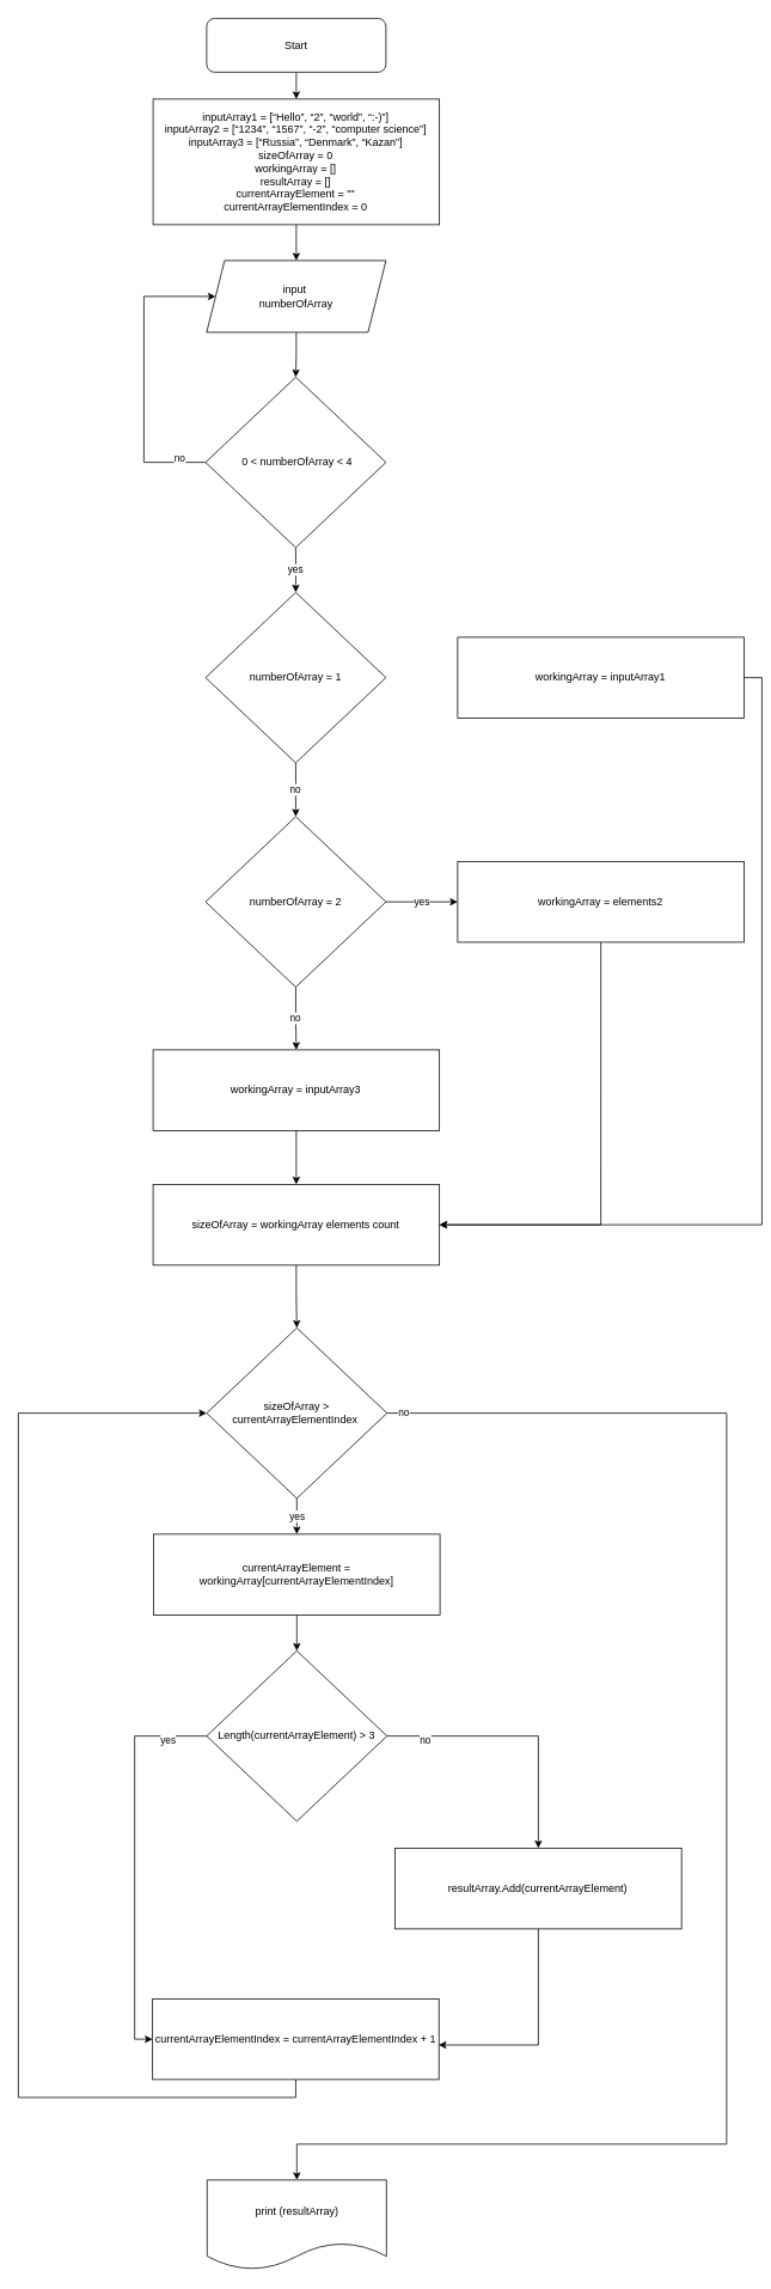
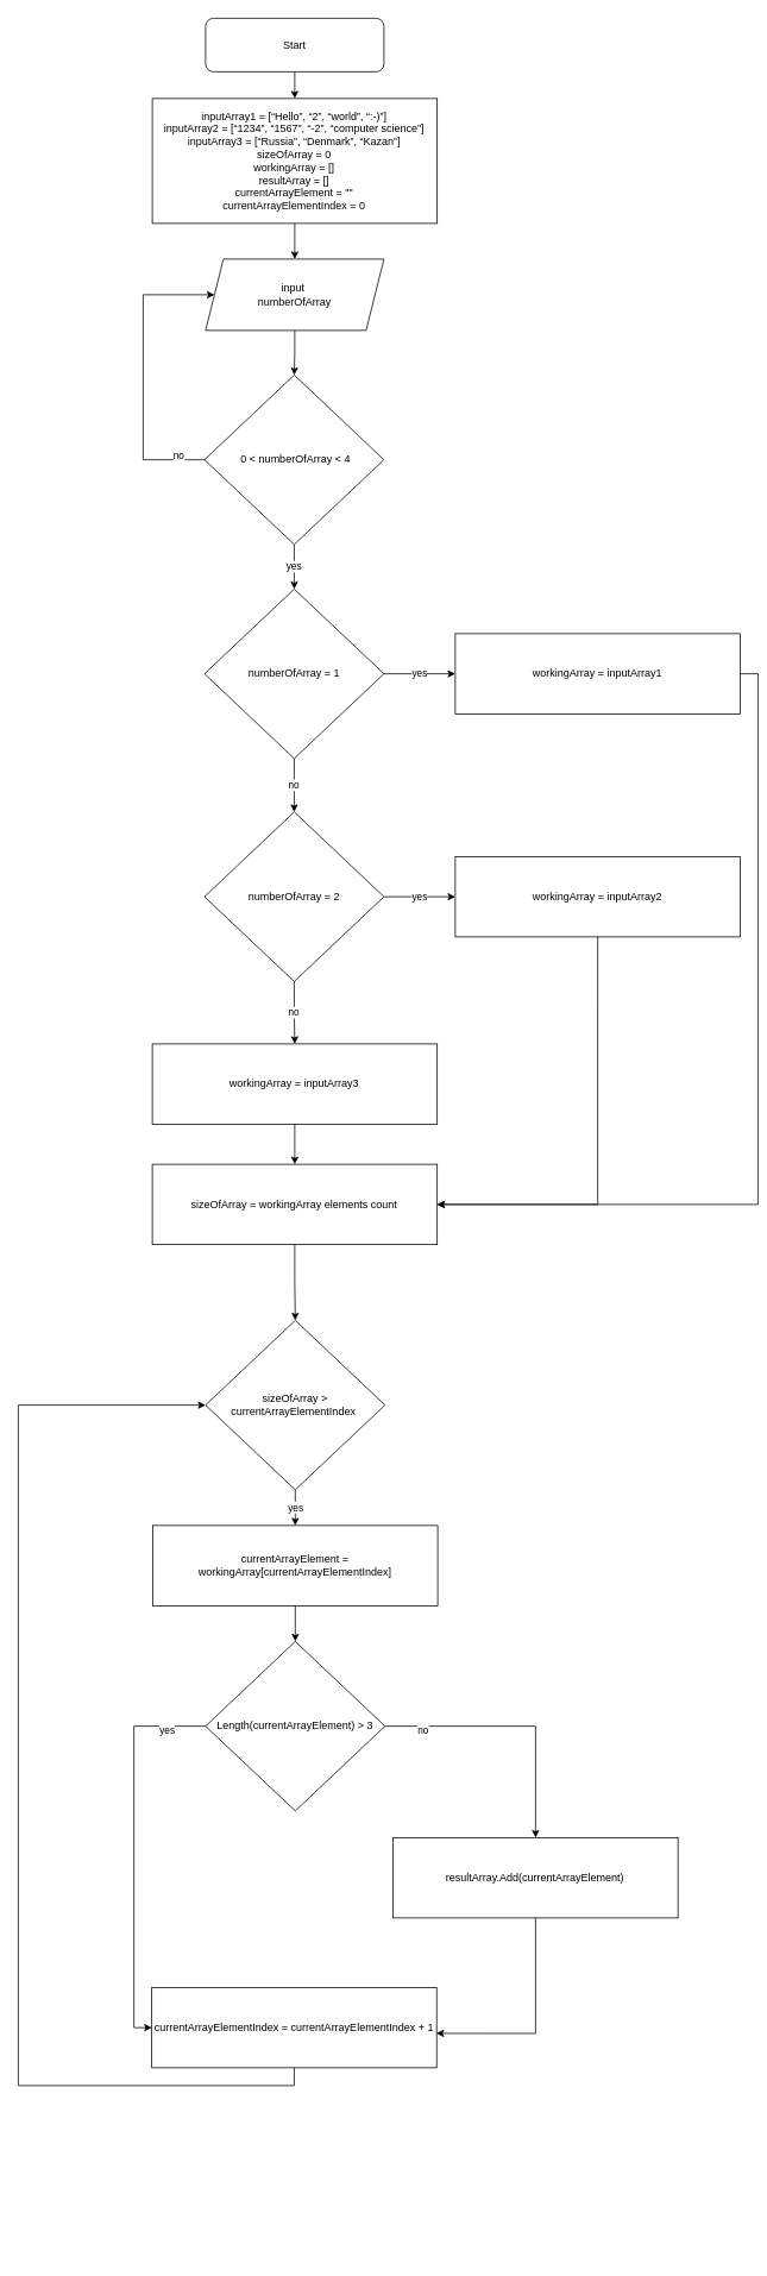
  <mxCell id="0" />
  <mxCell id="1" parent="0" />
  <mxCell id="2" style="edgeStyle=orthogonalEdgeStyle;rounded=0;orthogonalLoop=1;jettySize=auto;html=1;exitX=0.5;exitY=1;exitDx=0;exitDy=0;entryX=0.5;entryY=0;entryDx=0;entryDy=0;" parent="1" source="3" target="5" edge="1"><mxGeometry relative="1" as="geometry" /></mxCell>
  <mxCell id="3" value="Start" style="rounded=1;whiteSpace=wrap;html=1;" parent="1" vertex="1"><mxGeometry x="230" y="20" width="200" height="60" as="geometry" /></mxCell>
  <mxCell id="4" style="edgeStyle=orthogonalEdgeStyle;rounded=0;orthogonalLoop=1;jettySize=auto;html=1;exitX=0.5;exitY=1;exitDx=0;exitDy=0;entryX=0.5;entryY=0;entryDx=0;entryDy=0;" edge="1" parent="1" source="5" target="14"><mxGeometry relative="1" as="geometry" /></mxCell>
  <mxCell id="5" value="inputArray1 =&amp;nbsp;[“Hello”, “2”, “world”, “:-)”]&lt;br&gt;inputArray2 =&amp;nbsp;[“1234”, “1567”, “-2”, “computer science”]&lt;br&gt;inputArray3 =&amp;nbsp;[“Russia”, “Denmark”, “Kazan”]&lt;br&gt;sizeOfArray = 0&lt;br&gt;workingArray = []&lt;br&gt;resultArray = []&lt;br&gt;currentArrayElement = &quot;&quot;&lt;br&gt;currentArrayElementIndex = 0" style="rounded=0;whiteSpace=wrap;html=1;" parent="1" vertex="1"><mxGeometry x="170.29" y="110" width="319.41" height="140" as="geometry" /></mxCell>
- <mxCell id="6" value="no" style="edgeStyle=orthogonalEdgeStyle;rounded=0;orthogonalLoop=1;jettySize=auto;html=1;exitX=1;exitY=0.5;exitDx=0;exitDy=0;entryX=0.5;entryY=0;entryDx=0;entryDy=0;" parent="1" source="8" edge="1" target="9"><mxGeometry x="-0.978" relative="1" as="geometry"><mxPoint x="500" y="1575" as="targetPoint" /><Array as="points"><mxPoint x="810" y="1575" /><mxPoint x="810" y="2390" /><mxPoint x="331" y="2390" /></Array><mxPoint as="offset" /></mxGeometry></mxCell>
  <mxCell id="7" value="yes" style="edgeStyle=orthogonalEdgeStyle;rounded=0;orthogonalLoop=1;jettySize=auto;html=1;exitX=0.5;exitY=1;exitDx=0;exitDy=0;entryX=0.5;entryY=0;entryDx=0;entryDy=0;" edge="1" parent="1" source="8" target="33"><mxGeometry relative="1" as="geometry" /></mxCell>
  <mxCell id="8" value="sizeOfArray &amp;gt; currentArrayElementIndex&amp;nbsp;" style="rhombus;whiteSpace=wrap;html=1;" parent="1" vertex="1"><mxGeometry x="230" y="1480" width="201.18" height="190" as="geometry" /></mxCell>
- <mxCell id="9" value="print (resultArray)" style="shape=document;whiteSpace=wrap;html=1;boundedLbl=1;" parent="1" vertex="1"><mxGeometry x="230.59" y="2430" width="200" height="100" as="geometry" /></mxCell>
  <mxCell id="10" value="yes" style="edgeStyle=orthogonalEdgeStyle;rounded=0;orthogonalLoop=1;jettySize=auto;html=1;exitX=0;exitY=0.5;exitDx=0;exitDy=0;entryX=0;entryY=0.5;entryDx=0;entryDy=0;" parent="1" source="12" target="37" edge="1"><mxGeometry x="-0.805" y="5" relative="1" as="geometry"><mxPoint as="offset" /><mxPoint x="130" y="2040" as="targetPoint" /></mxGeometry></mxCell>
  <mxCell id="11" value="no" style="edgeStyle=orthogonalEdgeStyle;rounded=0;orthogonalLoop=1;jettySize=auto;html=1;exitX=1;exitY=0.5;exitDx=0;exitDy=0;entryX=0.5;entryY=0;entryDx=0;entryDy=0;" parent="1" source="12" target="35" edge="1"><mxGeometry x="-0.706" y="-5" relative="1" as="geometry"><mxPoint as="offset" /><mxPoint x="590.59" y="2040" as="targetPoint" /></mxGeometry></mxCell>
  <mxCell id="12" value="Length(currentArrayElement) &amp;gt; 3" style="rhombus;whiteSpace=wrap;html=1;" parent="1" vertex="1"><mxGeometry x="230" y="1840" width="201.18" height="190" as="geometry" /></mxCell>
  <mxCell id="13" style="edgeStyle=orthogonalEdgeStyle;rounded=0;orthogonalLoop=1;jettySize=auto;html=1;exitX=0.5;exitY=1;exitDx=0;exitDy=0;" edge="1" parent="1" source="14" target="17"><mxGeometry relative="1" as="geometry" /></mxCell>
  <mxCell id="14" value="input&amp;nbsp;&lt;br&gt;numberOfArray" style="shape=parallelogram;perimeter=parallelogramPerimeter;whiteSpace=wrap;html=1;fixedSize=1;" vertex="1" parent="1"><mxGeometry x="230" y="290" width="200" height="80" as="geometry" /></mxCell>
  <mxCell id="15" value="no" style="edgeStyle=orthogonalEdgeStyle;rounded=0;orthogonalLoop=1;jettySize=auto;html=1;exitX=0;exitY=0.5;exitDx=0;exitDy=0;entryX=0;entryY=0.5;entryDx=0;entryDy=0;" edge="1" parent="1" source="17" target="14"><mxGeometry x="-0.827" y="-5" relative="1" as="geometry"><Array as="points"><mxPoint x="160" y="515" /><mxPoint x="160" y="330" /></Array><mxPoint as="offset" /></mxGeometry></mxCell>
  <mxCell id="16" value="yes" style="edgeStyle=orthogonalEdgeStyle;rounded=0;orthogonalLoop=1;jettySize=auto;html=1;exitX=0.5;exitY=1;exitDx=0;exitDy=0;" edge="1" parent="1" source="17" target="20"><mxGeometry relative="1" as="geometry" /></mxCell>
  <mxCell id="17" value="&amp;nbsp;0 &amp;lt; numberOfArray &amp;lt; 4" style="rhombus;whiteSpace=wrap;html=1;" vertex="1" parent="1"><mxGeometry x="228.82" y="420" width="201.18" height="190" as="geometry" /></mxCell>
+ <mxCell id="18" value="yes" style="edgeStyle=orthogonalEdgeStyle;rounded=0;orthogonalLoop=1;jettySize=auto;html=1;exitX=1;exitY=0.5;exitDx=0;exitDy=0;entryX=0;entryY=0.5;entryDx=0;entryDy=0;" edge="1" parent="1" source="20" target="25"><mxGeometry relative="1" as="geometry" /></mxCell>
  <mxCell id="19" value="no" style="edgeStyle=orthogonalEdgeStyle;rounded=0;orthogonalLoop=1;jettySize=auto;html=1;exitX=0.5;exitY=1;exitDx=0;exitDy=0;entryX=0.5;entryY=0;entryDx=0;entryDy=0;" edge="1" parent="1" source="20" target="23"><mxGeometry relative="1" as="geometry" /></mxCell>
  <mxCell id="20" value="numberOfArray = 1" style="rhombus;whiteSpace=wrap;html=1;" vertex="1" parent="1"><mxGeometry x="228.82" y="660" width="201.18" height="190" as="geometry" /></mxCell>
  <mxCell id="21" value="yes" style="edgeStyle=orthogonalEdgeStyle;rounded=0;orthogonalLoop=1;jettySize=auto;html=1;exitX=1;exitY=0.5;exitDx=0;exitDy=0;entryX=0;entryY=0.5;entryDx=0;entryDy=0;" edge="1" parent="1" source="23" target="27"><mxGeometry relative="1" as="geometry" /></mxCell>
  <mxCell id="22" value="no" style="edgeStyle=orthogonalEdgeStyle;rounded=0;orthogonalLoop=1;jettySize=auto;html=1;exitX=0.5;exitY=1;exitDx=0;exitDy=0;entryX=0.5;entryY=0;entryDx=0;entryDy=0;" edge="1" parent="1" source="23" target="29"><mxGeometry relative="1" as="geometry" /></mxCell>
  <mxCell id="23" value="numberOfArray = 2" style="rhombus;whiteSpace=wrap;html=1;" vertex="1" parent="1"><mxGeometry x="228.82" y="910" width="201.18" height="190" as="geometry" /></mxCell>
  <mxCell id="24" style="edgeStyle=orthogonalEdgeStyle;rounded=0;orthogonalLoop=1;jettySize=auto;html=1;exitX=1;exitY=0.5;exitDx=0;exitDy=0;entryX=1;entryY=0.5;entryDx=0;entryDy=0;" edge="1" parent="1" source="25" target="31"><mxGeometry relative="1" as="geometry" /></mxCell>
  <mxCell id="25" value="workingArray = inputArray1" style="rounded=0;whiteSpace=wrap;html=1;" vertex="1" parent="1"><mxGeometry x="510" y="710" width="319.41" height="90" as="geometry" /></mxCell>
  <mxCell id="26" style="edgeStyle=orthogonalEdgeStyle;rounded=0;orthogonalLoop=1;jettySize=auto;html=1;exitX=0.5;exitY=1;exitDx=0;exitDy=0;entryX=1;entryY=0.5;entryDx=0;entryDy=0;" edge="1" parent="1" source="27" target="31"><mxGeometry relative="1" as="geometry" /></mxCell>
- <mxCell id="27" value="workingArray = elements2" style="rounded=0;whiteSpace=wrap;html=1;" vertex="1" parent="1"><mxGeometry x="510" y="960" width="319.41" height="90" as="geometry" /></mxCell>
+ <mxCell id="27" value="workingArray = inputArray2" style="rounded=0;whiteSpace=wrap;html=1;" vertex="1" parent="1"><mxGeometry x="510" y="960" width="319.41" height="90" as="geometry" /></mxCell>
  <mxCell id="28" style="edgeStyle=orthogonalEdgeStyle;rounded=0;orthogonalLoop=1;jettySize=auto;html=1;exitX=0.5;exitY=1;exitDx=0;exitDy=0;" edge="1" parent="1" source="29" target="31"><mxGeometry relative="1" as="geometry" /></mxCell>
  <mxCell id="29" value="workingArray = inputArray3" style="rounded=0;whiteSpace=wrap;html=1;" vertex="1" parent="1"><mxGeometry x="170.3" y="1170" width="319.41" height="90" as="geometry" /></mxCell>
  <mxCell id="30" style="edgeStyle=orthogonalEdgeStyle;rounded=0;orthogonalLoop=1;jettySize=auto;html=1;exitX=0.5;exitY=1;exitDx=0;exitDy=0;entryX=0.5;entryY=0;entryDx=0;entryDy=0;" edge="1" parent="1" source="31" target="8"><mxGeometry relative="1" as="geometry" /></mxCell>
- <mxCell id="31" value="sizeOfArray = workingArray elements count" style="rounded=0;whiteSpace=wrap;html=1;" vertex="1" parent="1"><mxGeometry x="170.3" y="1320" width="319.41" height="90" as="geometry" /></mxCell>
+ <mxCell id="31" value="sizeOfArray = workingArray elements count" style="rounded=0;whiteSpace=wrap;html=1;" vertex="1" parent="1"><mxGeometry x="170.3" y="1305" width="319.41" height="90" as="geometry" /></mxCell>
  <mxCell id="32" style="edgeStyle=orthogonalEdgeStyle;rounded=0;orthogonalLoop=1;jettySize=auto;html=1;exitX=0.5;exitY=1;exitDx=0;exitDy=0;entryX=0.5;entryY=0;entryDx=0;entryDy=0;" edge="1" parent="1" source="33" target="12"><mxGeometry relative="1" as="geometry" /></mxCell>
  <mxCell id="33" value="currentArrayElement&amp;nbsp;= workingArray[currentArrayElementIndex]" style="rounded=0;whiteSpace=wrap;html=1;" vertex="1" parent="1"><mxGeometry x="170.88" y="1710" width="319.41" height="90" as="geometry" /></mxCell>
  <mxCell id="34" style="edgeStyle=orthogonalEdgeStyle;rounded=0;orthogonalLoop=1;jettySize=auto;html=1;exitX=0.5;exitY=1;exitDx=0;exitDy=0;entryX=0.999;entryY=0.572;entryDx=0;entryDy=0;entryPerimeter=0;" edge="1" parent="1" source="35" target="37"><mxGeometry relative="1" as="geometry" /></mxCell>
  <mxCell id="35" value="resultArray.Add(currentArrayElement)" style="rounded=0;whiteSpace=wrap;html=1;" vertex="1" parent="1"><mxGeometry x="440.3" y="2060" width="319.41" height="90" as="geometry" /></mxCell>
  <mxCell id="36" style="edgeStyle=orthogonalEdgeStyle;rounded=0;orthogonalLoop=1;jettySize=auto;html=1;exitX=0.5;exitY=1;exitDx=0;exitDy=0;entryX=0;entryY=0.5;entryDx=0;entryDy=0;" edge="1" parent="1" source="37" target="8"><mxGeometry relative="1" as="geometry"><Array as="points"><mxPoint x="329" y="2338" /><mxPoint x="20" y="2338" /><mxPoint x="20" y="1575" /></Array></mxGeometry></mxCell>
  <mxCell id="37" value="currentArrayElementIndex = currentArrayElementIndex + 1" style="rounded=0;whiteSpace=wrap;html=1;" vertex="1" parent="1"><mxGeometry x="169.7" y="2228" width="319.41" height="90" as="geometry" /></mxCell>
